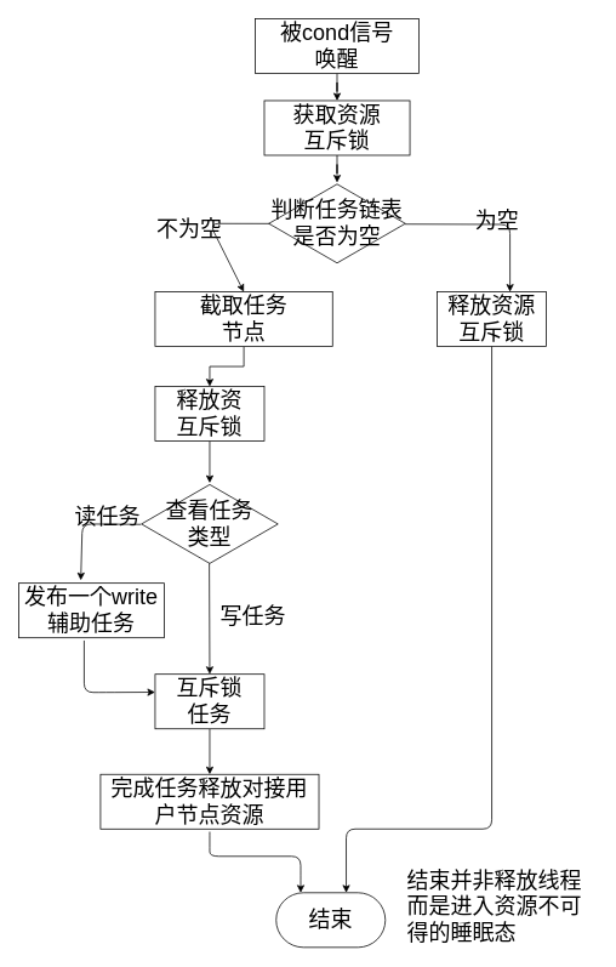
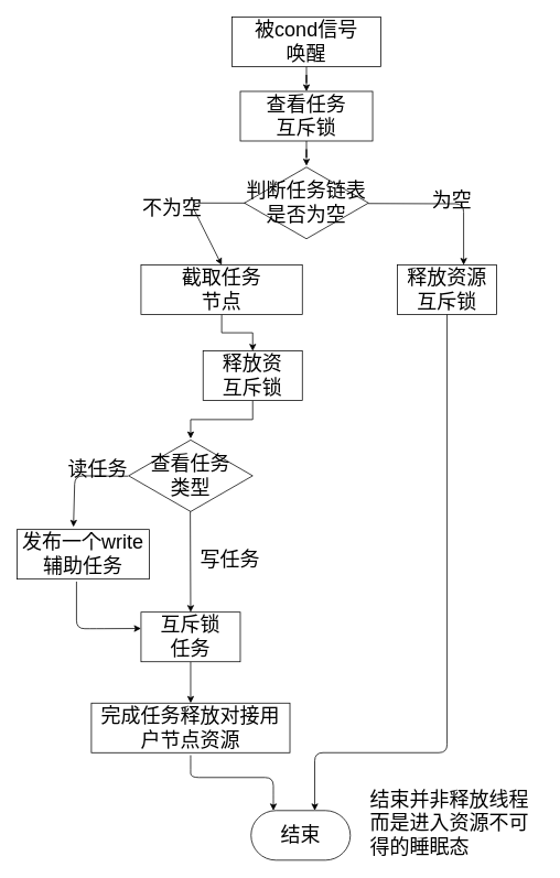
  <mxCell id="0" />
  <mxCell id="1" parent="0" />
  <mxCell id="2" value="" style="edgeStyle=orthogonalEdgeStyle;rounded=0;orthogonalLoop=1;jettySize=auto;html=1;" parent="1" source="3" target="6" edge="1"><mxGeometry relative="1" as="geometry" /></mxCell>
  <mxCell id="3" value="&lt;font style=&quot;font-size: 24px&quot;&gt;被cond信号&lt;br&gt;唤醒&lt;/font&gt;" style="rounded=0;whiteSpace=wrap;html=1;strokeWidth=1;" parent="1" vertex="1"><mxGeometry x="280" y="20" width="180" height="60" as="geometry" /></mxCell>
  <mxCell id="4" value="&lt;font style=&quot;font-size: 24px&quot;&gt;判断任务链表&lt;br&gt;是否为空&lt;/font&gt;" style="html=1;whiteSpace=wrap;aspect=fixed;shape=isoRectangle;strokeWidth=1;" parent="1" vertex="1"><mxGeometry x="295" y="200" width="150" height="90" as="geometry" /></mxCell>
  <mxCell id="5" value="" style="edgeStyle=orthogonalEdgeStyle;rounded=0;orthogonalLoop=1;jettySize=auto;html=1;" parent="1" source="6" target="4" edge="1"><mxGeometry relative="1" as="geometry" /></mxCell>
- <mxCell id="6" value="&lt;font style=&quot;font-size: 24px&quot;&gt;获取资源&lt;br&gt;互斥锁&lt;/font&gt;" style="rounded=0;whiteSpace=wrap;html=1;strokeWidth=1;" parent="1" vertex="1"><mxGeometry x="290" y="110" width="160" height="60" as="geometry" /></mxCell>
+ <mxCell id="6" value="&lt;font style=&quot;font-size: 24px&quot;&gt;查看任务&lt;br&gt;互斥锁&lt;/font&gt;" style="rounded=0;whiteSpace=wrap;html=1;strokeWidth=1;" parent="1" vertex="1"><mxGeometry x="290" y="110" width="160" height="60" as="geometry" /></mxCell>
  <mxCell id="7" value="&lt;font style=&quot;font-size: 24px&quot;&gt;释放资源&lt;br&gt;互斥锁&lt;/font&gt;" style="rounded=0;whiteSpace=wrap;html=1;strokeWidth=1;" parent="1" vertex="1"><mxGeometry x="480" y="320" width="120" height="60" as="geometry" /></mxCell>
  <mxCell id="8" value="" style="edgeStyle=orthogonalEdgeStyle;rounded=0;orthogonalLoop=1;jettySize=auto;html=1;" parent="1" source="9" target="14" edge="1"><mxGeometry relative="1" as="geometry" /></mxCell>
  <mxCell id="9" value="&lt;font style=&quot;font-size: 24px&quot;&gt;截取任务&lt;br&gt;节点&lt;/font&gt;" style="rounded=0;whiteSpace=wrap;html=1;strokeWidth=1;" parent="1" vertex="1"><mxGeometry x="170" y="320" width="195" height="60" as="geometry" /></mxCell>
  <mxCell id="10" value="" style="edgeStyle=orthogonalEdgeStyle;rounded=0;orthogonalLoop=1;jettySize=auto;html=1;" parent="1" source="11" target="16" edge="1"><mxGeometry relative="1" as="geometry" /></mxCell>
  <mxCell id="11" value="&lt;font style=&quot;font-size: 24px&quot;&gt;互斥锁&lt;br&gt;任务&lt;/font&gt;" style="rounded=0;whiteSpace=wrap;html=1;strokeWidth=1;" parent="1" vertex="1"><mxGeometry x="170" y="740" width="120" height="60" as="geometry" /></mxCell>
  <mxCell id="12" value="&lt;font style=&quot;font-size: 24px&quot;&gt;发布一个write&lt;br&gt;辅助任务&lt;/font&gt;" style="rounded=0;whiteSpace=wrap;html=1;strokeWidth=1;" parent="1" vertex="1"><mxGeometry x="20" y="640" width="160" height="60" as="geometry" /></mxCell>
  <mxCell id="13" value="" style="edgeStyle=orthogonalEdgeStyle;rounded=0;orthogonalLoop=1;jettySize=auto;html=1;" parent="1" source="14" target="15" edge="1"><mxGeometry relative="1" as="geometry" /></mxCell>
- <mxCell id="14" value="&lt;font style=&quot;font-size: 24px&quot;&gt;释放资&lt;br&gt;互斥锁&lt;/font&gt;" style="rounded=0;whiteSpace=wrap;html=1;strokeWidth=1;" parent="1" vertex="1"><mxGeometry x="170" y="424" width="120" height="60" as="geometry" /></mxCell>
+ <mxCell id="14" value="&lt;font style=&quot;font-size: 24px&quot;&gt;释放资&lt;br&gt;互斥锁&lt;/font&gt;" style="rounded=0;whiteSpace=wrap;html=1;strokeWidth=1;" parent="1" vertex="1"><mxGeometry x="245" y="424" width="120" height="60" as="geometry" /></mxCell>
  <mxCell id="15" value="&lt;font style=&quot;font-size: 24px&quot;&gt;查看任务&lt;br&gt;类型&lt;/font&gt;" style="html=1;whiteSpace=wrap;aspect=fixed;shape=isoRectangle;strokeWidth=1;" parent="1" vertex="1"><mxGeometry x="155" y="530" width="150" height="90" as="geometry" /></mxCell>
  <mxCell id="16" value="&lt;font style=&quot;font-size: 24px&quot;&gt;完成任务释放对接用户节点资源&lt;/font&gt;" style="rounded=0;whiteSpace=wrap;html=1;strokeWidth=1;" parent="1" vertex="1"><mxGeometry x="110" y="850" width="240" height="60" as="geometry" /></mxCell>
  <mxCell id="17" value="&lt;font style=&quot;font-size: 24px&quot;&gt;结束&lt;/font&gt;" style="rounded=1;whiteSpace=wrap;html=1;strokeWidth=1;arcSize=50;" parent="1" vertex="1"><mxGeometry x="303" y="980" width="120" height="60" as="geometry" /></mxCell>
  <mxCell id="18" value="" style="endArrow=classic;html=1;entryX=0.5;entryY=0;entryDx=0;entryDy=0;exitX=0.497;exitY=0.979;exitDx=0;exitDy=0;exitPerimeter=0;" parent="1" source="15" target="11" edge="1"><mxGeometry width="50" height="50" relative="1" as="geometry"><mxPoint x="205" y="690" as="sourcePoint" /><mxPoint x="255" y="640" as="targetPoint" /></mxGeometry></mxCell>
  <mxCell id="19" value="&lt;font style=&quot;font-size: 24px&quot;&gt;写任务&lt;/font&gt;" style="text;html=1;resizable=0;points=[];autosize=1;align=left;verticalAlign=top;spacingTop=-4;" parent="1" vertex="1"><mxGeometry x="240" y="660" width="90" height="20" as="geometry" /></mxCell>
  <mxCell id="20" value="&lt;font style=&quot;font-size: 24px&quot;&gt;读任务&lt;/font&gt;" style="text;html=1;resizable=0;points=[];autosize=1;align=left;verticalAlign=top;spacingTop=-4;" parent="1" vertex="1"><mxGeometry x="80" y="550" width="90" height="20" as="geometry" /></mxCell>
  <mxCell id="21" value="" style="endArrow=classic;html=1;exitX=-0.004;exitY=0.505;exitDx=0;exitDy=0;exitPerimeter=0;entryX=0.427;entryY=-0.052;entryDx=0;entryDy=0;entryPerimeter=0;" parent="1" source="15" target="12" edge="1"><mxGeometry width="50" height="50" relative="1" as="geometry"><mxPoint x="90" y="630" as="sourcePoint" /><mxPoint x="30" y="575" as="targetPoint" /><Array as="points"><mxPoint x="90" y="575" /></Array></mxGeometry></mxCell>
  <mxCell id="22" value="" style="edgeStyle=segmentEdgeStyle;endArrow=classic;html=1;entryX=0;entryY=0.329;entryDx=0;entryDy=0;entryPerimeter=0;" parent="1" target="11" edge="1"><mxGeometry width="50" height="50" relative="1" as="geometry"><mxPoint x="92" y="703" as="sourcePoint" /><mxPoint x="130" y="719.5" as="targetPoint" /><Array as="points"><mxPoint x="92" y="760" /><mxPoint x="115" y="760" /></Array></mxGeometry></mxCell>
  <mxCell id="23" value="" style="endArrow=classic;html=1;entryX=0.225;entryY=0;entryDx=0;entryDy=0;entryPerimeter=0;" parent="1" target="17" edge="1"><mxGeometry width="50" height="50" relative="1" as="geometry"><mxPoint x="230" y="913" as="sourcePoint" /><mxPoint x="250" y="980" as="targetPoint" /><Array as="points"><mxPoint x="230" y="920" /><mxPoint x="230" y="940" /><mxPoint x="330" y="940" /><mxPoint x="330" y="960" /></Array></mxGeometry></mxCell>
  <mxCell id="24" value="" style="endArrow=classic;html=1;entryX=0.5;entryY=0;entryDx=0;entryDy=0;exitX=0.007;exitY=0.501;exitDx=0;exitDy=0;exitPerimeter=0;" parent="1" source="4" target="9" edge="1"><mxGeometry width="50" height="50" relative="1" as="geometry"><mxPoint x="290" y="250" as="sourcePoint" /><mxPoint x="250" y="210" as="targetPoint" /><Array as="points"><mxPoint x="230" y="245" /></Array></mxGeometry></mxCell>
  <mxCell id="25" value="&lt;font style=&quot;font-size: 24px&quot;&gt;不为空&lt;/font&gt;" style="text;html=1;resizable=0;points=[];autosize=1;align=left;verticalAlign=top;spacingTop=-4;" parent="1" vertex="1"><mxGeometry x="170" y="235" width="90" height="20" as="geometry" /></mxCell>
  <mxCell id="26" value="&lt;font style=&quot;font-size: 24px&quot;&gt;为空&lt;/font&gt;" style="text;html=1;resizable=0;points=[];autosize=1;align=left;verticalAlign=top;spacingTop=-4;" parent="1" vertex="1"><mxGeometry x="520" y="225" width="60" height="20" as="geometry" /></mxCell>
  <mxCell id="27" value="" style="endArrow=classic;html=1;exitX=0.998;exitY=0.507;exitDx=0;exitDy=0;exitPerimeter=0;entryX=0.667;entryY=0;entryDx=0;entryDy=0;entryPerimeter=0;" parent="1" source="4" target="7" edge="1"><mxGeometry width="50" height="50" relative="1" as="geometry"><mxPoint x="460" y="250" as="sourcePoint" /><mxPoint x="480" y="290" as="targetPoint" /><Array as="points"><mxPoint x="560" y="246" /></Array></mxGeometry></mxCell>
  <mxCell id="28" value="" style="endArrow=classic;html=1;exitX=0.5;exitY=1;exitDx=0;exitDy=0;entryX=0.642;entryY=0;entryDx=0;entryDy=0;entryPerimeter=0;" parent="1" source="7" target="17" edge="1"><mxGeometry width="50" height="50" relative="1" as="geometry"><mxPoint x="480" y="630" as="sourcePoint" /><mxPoint x="380" y="970" as="targetPoint" /><Array as="points"><mxPoint x="540" y="910" /><mxPoint x="380" y="910" /></Array></mxGeometry></mxCell>
  <mxCell id="29" value="&lt;font style=&quot;font-size: 24px&quot;&gt;结束并非释放线程&lt;br&gt;而是进入资源不可&lt;br&gt;得的睡眠态&lt;/font&gt;" style="text;html=1;resizable=0;points=[];autosize=1;align=left;verticalAlign=top;spacingTop=-4;" parent="1" vertex="1"><mxGeometry x="445" y="950" width="210" height="60" as="geometry" /></mxCell>
